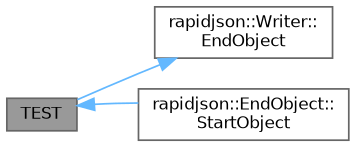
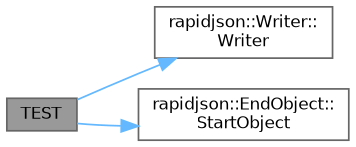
  digraph {
    rankdir=LR
    node [color=grey40 fillcolor=white fontname=Helvetica fontsize=10 shape=box style=filled]
    edge [color=steelblue1 fontname=Helvetica fontsize=10 labelfontname=Helvetica labelfontsize=10 style=solid]
    n1 [color=gray40 fillcolor=grey60 fontcolor=black height=0.2 label=TEST width=0.4]
-   n2 [height=0.2 label="rapidjson::Writer::\lEndObject" width=0.4]
+   n2 [height=0.2 label="rapidjson::Writer::\lWriter" width=0.4]
    n3 [height=0.2 label="rapidjson::EndObject::\lStartObject" width=0.4]
    n1 -> n2
-   n3 -> n1
+   n1 -> n3
  }
